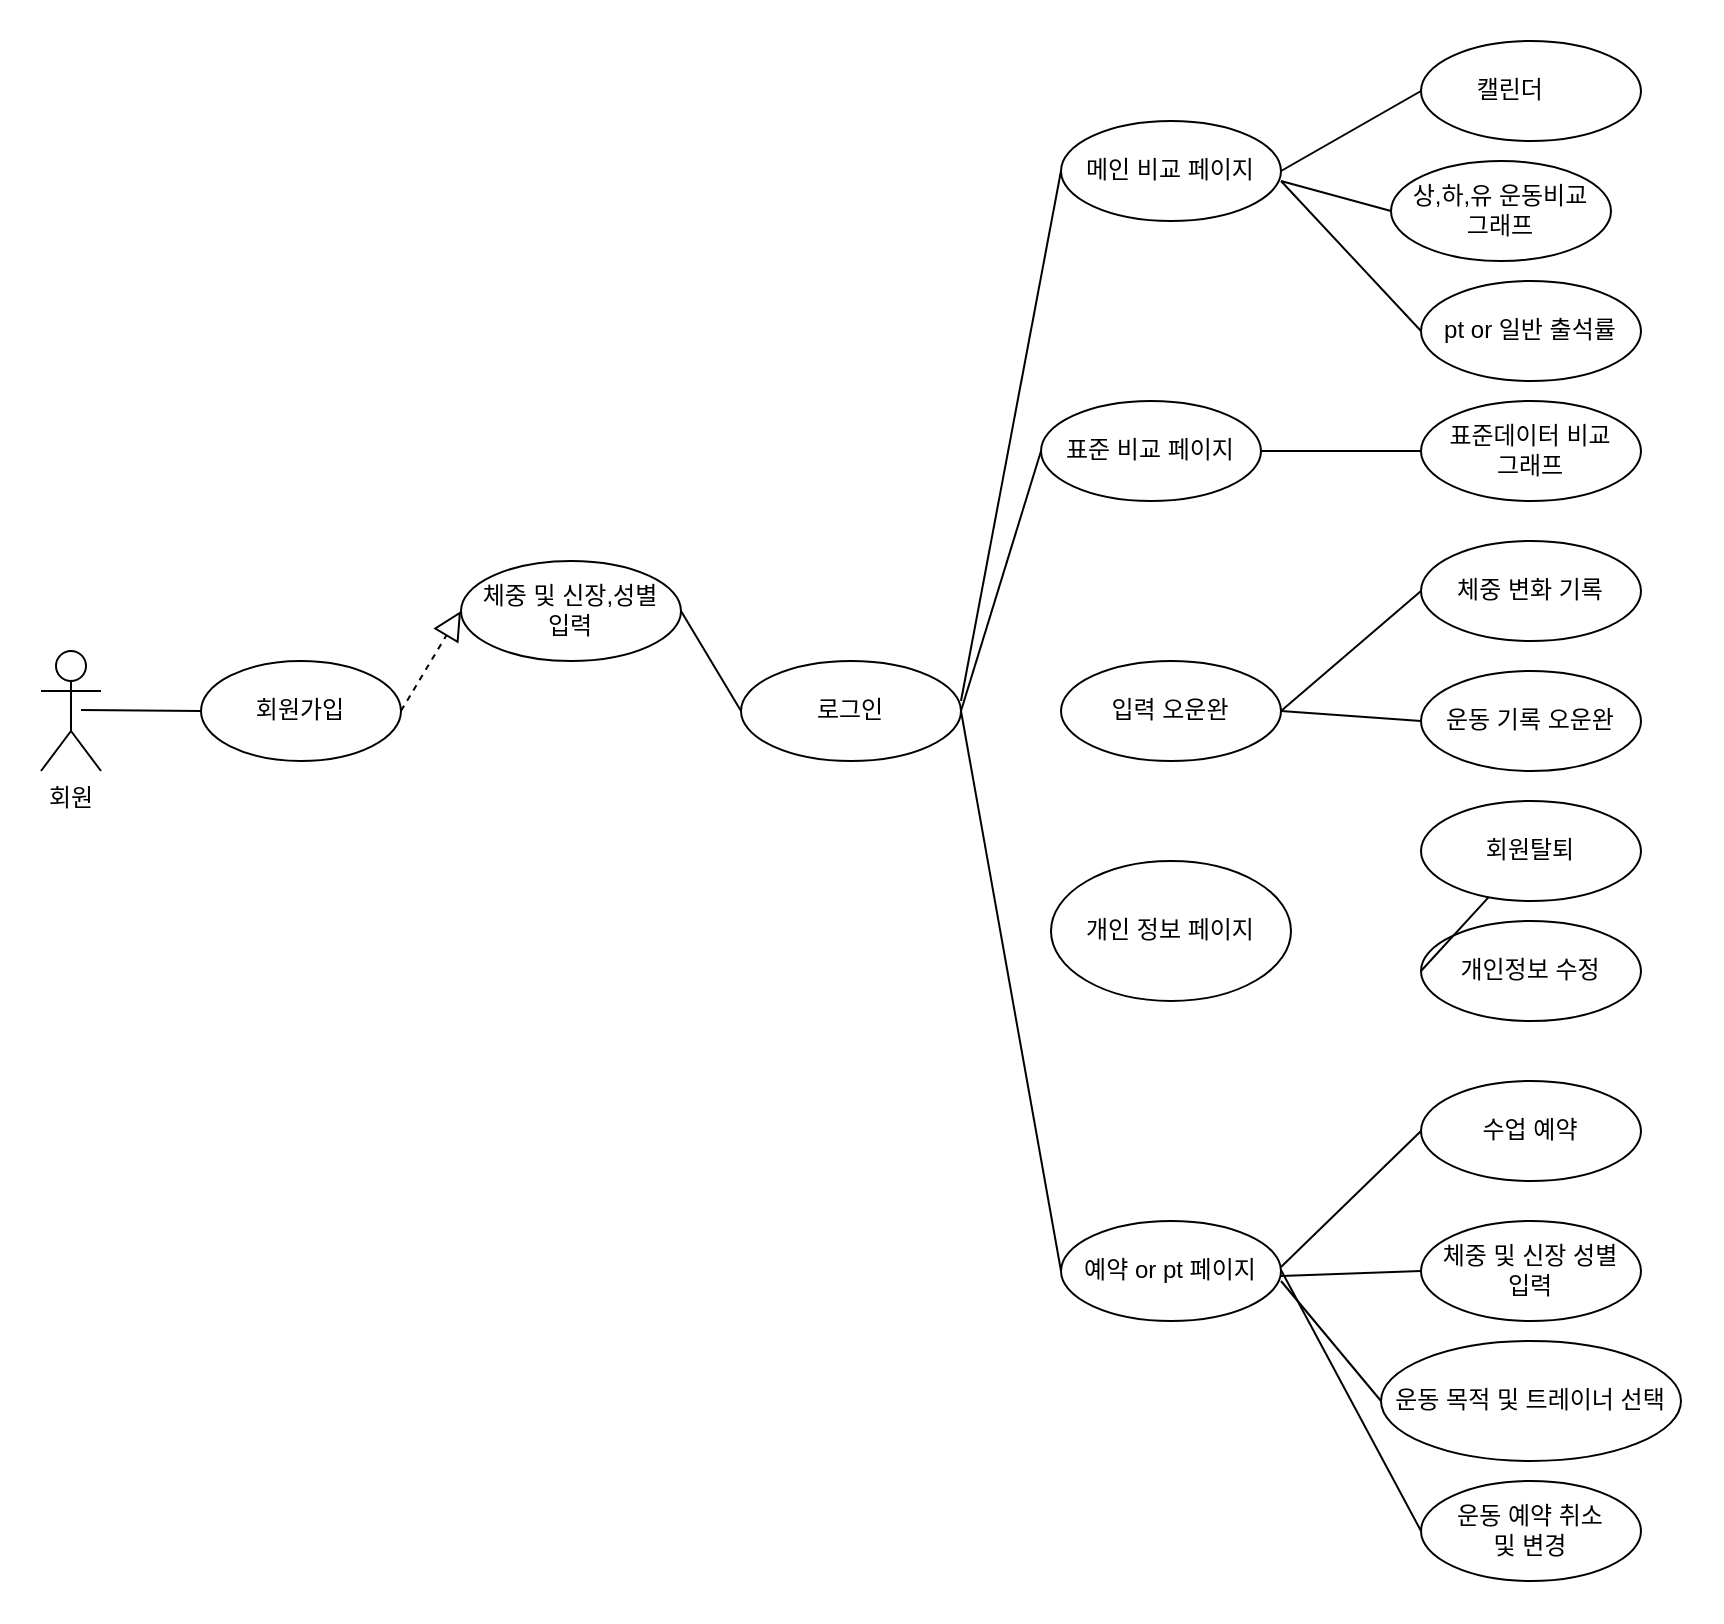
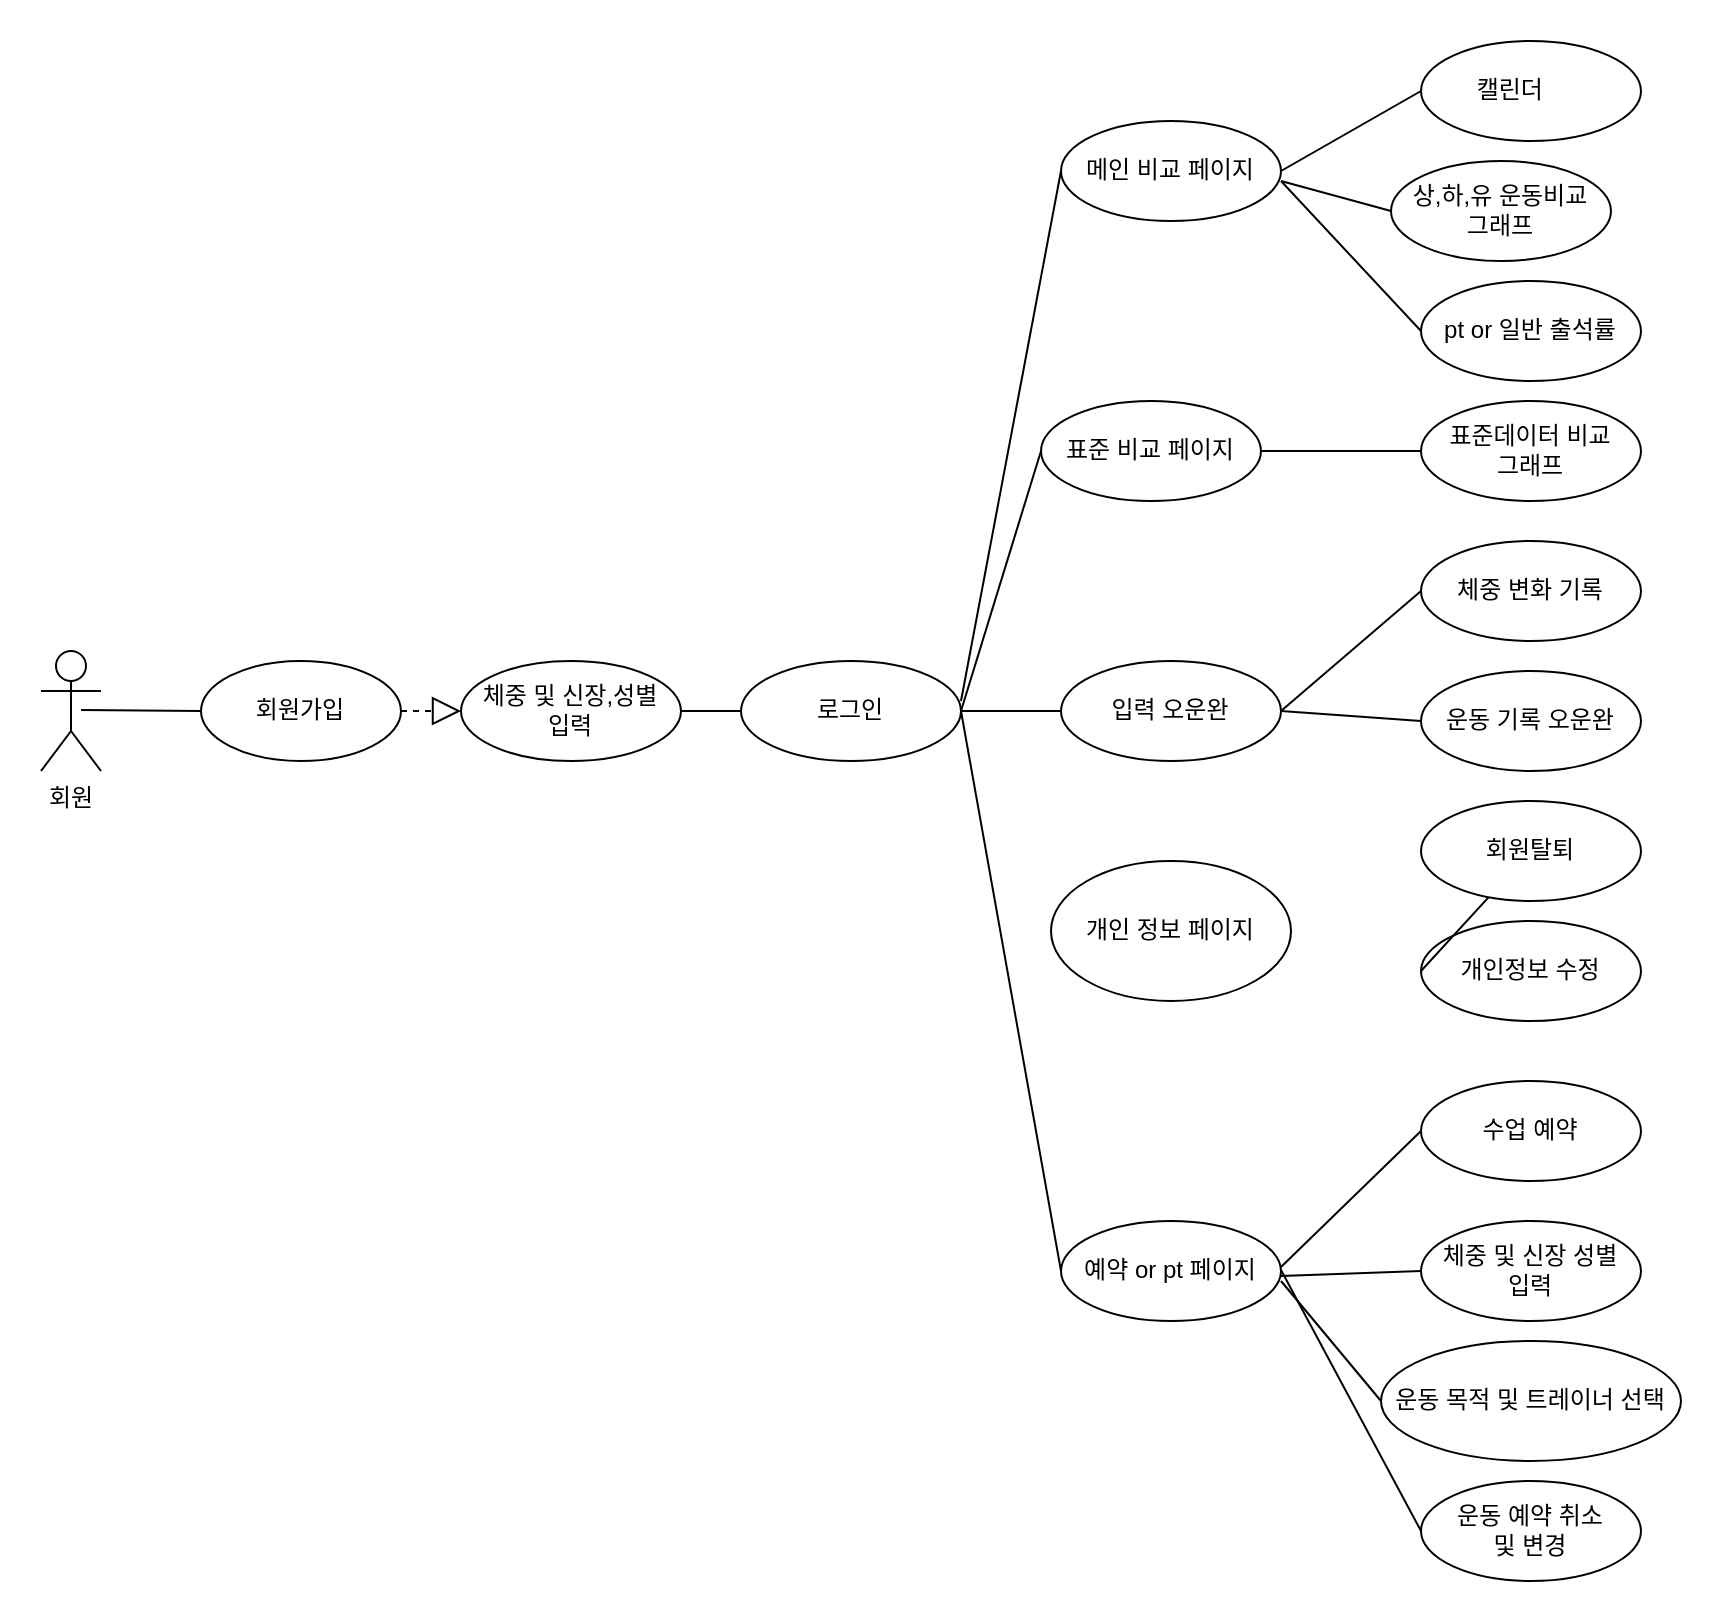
  <mxCell id="0" />
  <mxCell id="1" parent="0" />
  <mxCell id="2" value="회원" style="shape=umlActor;verticalLabelPosition=bottom;verticalAlign=top;html=1;outlineConnect=0;" parent="1" vertex="1"><mxGeometry x="20" y="325" width="30" height="60" as="geometry" /></mxCell>
  <mxCell id="3" value="회원가입" style="ellipse;whiteSpace=wrap;html=1;align=center;" parent="1" vertex="1"><mxGeometry x="100" y="330" width="100" height="50" as="geometry" /></mxCell>
- <mxCell id="4" value="체중 및 신장,성별&lt;br&gt;입력" style="ellipse;whiteSpace=wrap;html=1;align=center;" parent="1" vertex="1"><mxGeometry x="230" y="280" width="110" height="50" as="geometry" /></mxCell>
+ <mxCell id="4" value="체중 및 신장,성별&lt;br&gt;입력" style="ellipse;whiteSpace=wrap;html=1;align=center;" parent="1" vertex="1"><mxGeometry x="230" y="330" width="110" height="50" as="geometry" /></mxCell>
  <mxCell id="5" value="로그인" style="ellipse;whiteSpace=wrap;html=1;align=center;" parent="1" vertex="1"><mxGeometry x="370" y="330" width="110" height="50" as="geometry" /></mxCell>
  <mxCell id="6" value="예약 or pt 페이지" style="ellipse;whiteSpace=wrap;html=1;align=center;" parent="1" vertex="1"><mxGeometry x="530" y="610" width="110" height="50" as="geometry" /></mxCell>
  <mxCell id="7" value="입력 오운완" style="ellipse;whiteSpace=wrap;html=1;align=center;" parent="1" vertex="1"><mxGeometry x="530" y="330" width="110" height="50" as="geometry" /></mxCell>
  <mxCell id="8" value="표준 비교 페이지" style="ellipse;whiteSpace=wrap;html=1;align=center;" parent="1" vertex="1"><mxGeometry x="520" y="200" width="110" height="50" as="geometry" /></mxCell>
  <mxCell id="9" value="메인 비교 페이지" style="ellipse;whiteSpace=wrap;html=1;align=center;" parent="1" vertex="1"><mxGeometry x="530" y="60" width="110" height="50" as="geometry" /></mxCell>
  <mxCell id="10" value="pt or 일반 출석률" style="ellipse;whiteSpace=wrap;html=1;align=center;" parent="1" vertex="1"><mxGeometry x="710" y="140" width="110" height="50" as="geometry" /></mxCell>
  <mxCell id="11" value="상,하,유 운동비교&lt;br&gt;그래프" style="ellipse;whiteSpace=wrap;html=1;align=center;" parent="1" vertex="1"><mxGeometry x="695" y="80" width="110" height="50" as="geometry" /></mxCell>
  <mxCell id="12" value="캘린더&lt;span style=&quot;white-space: pre;&quot;&gt;&#09;&lt;/span&gt;" style="ellipse;whiteSpace=wrap;html=1;align=center;" parent="1" vertex="1"><mxGeometry x="710" y="20" width="110" height="50" as="geometry" /></mxCell>
  <mxCell id="13" value="표준데이터 비교&lt;br&gt;그래프" style="ellipse;whiteSpace=wrap;html=1;align=center;" parent="1" vertex="1"><mxGeometry x="710" y="200" width="110" height="50" as="geometry" /></mxCell>
  <mxCell id="14" value="체중 변화 기록" style="ellipse;whiteSpace=wrap;html=1;align=center;" parent="1" vertex="1"><mxGeometry x="710" y="270" width="110" height="50" as="geometry" /></mxCell>
  <mxCell id="15" value="개인정보 수정" style="ellipse;whiteSpace=wrap;html=1;align=center;" parent="1" vertex="1"><mxGeometry x="710" y="460" width="110" height="50" as="geometry" /></mxCell>
  <mxCell id="16" value="회원탈퇴" style="ellipse;whiteSpace=wrap;html=1;align=center;" parent="1" vertex="1"><mxGeometry x="710" y="400" width="110" height="50" as="geometry" /></mxCell>
  <mxCell id="17" value="운동 기록 오운완" style="ellipse;whiteSpace=wrap;html=1;align=center;" parent="1" vertex="1"><mxGeometry x="710" y="335" width="110" height="50" as="geometry" /></mxCell>
  <mxCell id="18" value="운동 목적 및 트레이너 선택" style="ellipse;whiteSpace=wrap;html=1;align=center;" parent="1" vertex="1"><mxGeometry x="690" y="670" width="150" height="60" as="geometry" /></mxCell>
  <mxCell id="19" value="체중 및 신장 성별&lt;br&gt;입력" style="ellipse;whiteSpace=wrap;html=1;align=center;" parent="1" vertex="1"><mxGeometry x="710" y="610" width="110" height="50" as="geometry" /></mxCell>
  <mxCell id="20" value="수업 예약" style="ellipse;whiteSpace=wrap;html=1;align=center;" parent="1" vertex="1"><mxGeometry x="710" y="540" width="110" height="50" as="geometry" /></mxCell>
  <mxCell id="21" value="" style="endArrow=none;html=1;rounded=0;" parent="1" edge="1"><mxGeometry relative="1" as="geometry"><mxPoint x="40" y="354.5" as="sourcePoint" /><mxPoint x="100" y="355" as="targetPoint" /></mxGeometry></mxCell>
  <mxCell id="22" value="" style="endArrow=block;dashed=1;endFill=0;endSize=12;html=1;rounded=0;exitX=1;exitY=0.5;exitDx=0;exitDy=0;entryX=0;entryY=0.5;entryDx=0;entryDy=0;" parent="1" source="3" target="4" edge="1"><mxGeometry width="160" relative="1" as="geometry"><mxPoint x="195" y="347" as="sourcePoint" /><mxPoint x="230" y="295" as="targetPoint" /></mxGeometry></mxCell>
  <mxCell id="23" value="" style="endArrow=none;html=1;rounded=0;entryX=1;entryY=0.5;entryDx=0;entryDy=0;" parent="1" target="4" edge="1"><mxGeometry width="50" height="50" relative="1" as="geometry"><mxPoint x="370" y="355" as="sourcePoint" /><mxPoint x="330" y="285" as="targetPoint" /></mxGeometry></mxCell>
+ <mxCell id="24" value="" style="endArrow=none;html=1;rounded=0;entryX=0;entryY=0.5;entryDx=0;entryDy=0;exitX=1;exitY=0.5;exitDx=0;exitDy=0;" parent="1" source="5" target="7" edge="1"><mxGeometry width="50" height="50" relative="1" as="geometry"><mxPoint x="350" y="440" as="sourcePoint" /><mxPoint x="390" y="375" as="targetPoint" /></mxGeometry></mxCell>
  <mxCell id="25" value="" style="endArrow=none;html=1;rounded=0;entryX=0;entryY=0.5;entryDx=0;entryDy=0;" parent="1" target="8" edge="1"><mxGeometry width="50" height="50" relative="1" as="geometry"><mxPoint x="480" y="355" as="sourcePoint" /><mxPoint x="520" y="290" as="targetPoint" /></mxGeometry></mxCell>
  <mxCell id="26" value="" style="endArrow=none;html=1;rounded=0;entryX=0;entryY=0.5;entryDx=0;entryDy=0;" parent="1" target="9" edge="1"><mxGeometry width="50" height="50" relative="1" as="geometry"><mxPoint x="480" y="350" as="sourcePoint" /><mxPoint x="410" y="395" as="targetPoint" /></mxGeometry></mxCell>
  <mxCell id="27" value="" style="endArrow=none;html=1;rounded=0;entryX=1;entryY=0.5;entryDx=0;entryDy=0;exitX=0;exitY=0.5;exitDx=0;exitDy=0;" parent="1" source="6" target="5" edge="1"><mxGeometry width="50" height="50" relative="1" as="geometry"><mxPoint x="380" y="470" as="sourcePoint" /><mxPoint x="420" y="405" as="targetPoint" /></mxGeometry></mxCell>
  <mxCell id="28" value="" style="endArrow=none;html=1;rounded=0;entryX=0;entryY=0.5;entryDx=0;entryDy=0;" parent="1" target="12" edge="1"><mxGeometry width="50" height="50" relative="1" as="geometry"><mxPoint x="640" y="85" as="sourcePoint" /><mxPoint x="680" y="20" as="targetPoint" /></mxGeometry></mxCell>
  <mxCell id="29" value="" style="endArrow=none;html=1;rounded=0;entryX=0;entryY=0.5;entryDx=0;entryDy=0;exitX=0;exitY=0.5;exitDx=0;exitDy=0;" parent="1" source="11" edge="1"><mxGeometry width="50" height="50" relative="1" as="geometry"><mxPoint x="600" y="155" as="sourcePoint" /><mxPoint x="640" y="90" as="targetPoint" /></mxGeometry></mxCell>
  <mxCell id="30" value="" style="endArrow=none;html=1;rounded=0;entryX=0;entryY=0.5;entryDx=0;entryDy=0;exitX=0;exitY=0.5;exitDx=0;exitDy=0;" parent="1" source="10" edge="1"><mxGeometry width="50" height="50" relative="1" as="geometry"><mxPoint x="600" y="155" as="sourcePoint" /><mxPoint x="640" y="90" as="targetPoint" /></mxGeometry></mxCell>
  <mxCell id="31" value="" style="endArrow=none;html=1;rounded=0;entryX=0;entryY=0.5;entryDx=0;entryDy=0;" parent="1" target="13" edge="1"><mxGeometry width="50" height="50" relative="1" as="geometry"><mxPoint x="630" y="225" as="sourcePoint" /><mxPoint x="670" y="160" as="targetPoint" /></mxGeometry></mxCell>
  <mxCell id="32" value="" style="endArrow=none;html=1;rounded=0;" parent="1" edge="1"><mxGeometry width="50" height="50" relative="1" as="geometry"><mxPoint x="640" y="355" as="sourcePoint" /><mxPoint x="710" y="295" as="targetPoint" /></mxGeometry></mxCell>
  <mxCell id="33" value="" style="endArrow=none;html=1;rounded=0;entryX=0;entryY=0.5;entryDx=0;entryDy=0;" parent="1" target="39" edge="1"><mxGeometry width="50" height="50" relative="1" as="geometry"><mxPoint x="640" y="634.5" as="sourcePoint" /><mxPoint x="710" y="634.5" as="targetPoint" /></mxGeometry></mxCell>
  <mxCell id="34" value="" style="endArrow=none;html=1;rounded=0;entryX=0;entryY=0.5;entryDx=0;entryDy=0;" parent="1" target="17" edge="1"><mxGeometry width="50" height="50" relative="1" as="geometry"><mxPoint x="640" y="355" as="sourcePoint" /><mxPoint x="680" y="290" as="targetPoint" /></mxGeometry></mxCell>
  <mxCell id="35" value="" style="endArrow=none;html=1;rounded=0;exitX=0;exitY=0.5;exitDx=0;exitDy=0;" parent="1" source="15" edge="1" target="16"><mxGeometry width="50" height="50" relative="1" as="geometry"><mxPoint x="600" y="425" as="sourcePoint" /><mxPoint x="640" y="350" as="targetPoint" /></mxGeometry></mxCell>
  <mxCell id="36" value="" style="endArrow=none;html=1;rounded=0;entryX=0;entryY=0.5;entryDx=0;entryDy=0;" parent="1" target="20" edge="1"><mxGeometry width="50" height="50" relative="1" as="geometry"><mxPoint x="640" y="633" as="sourcePoint" /><mxPoint x="680" y="568" as="targetPoint" /></mxGeometry></mxCell>
  <mxCell id="37" value="" style="endArrow=none;html=1;rounded=0;entryX=0;entryY=0.5;entryDx=0;entryDy=0;" parent="1" target="19" edge="1"><mxGeometry width="50" height="50" relative="1" as="geometry"><mxPoint x="640" y="637.5" as="sourcePoint" /><mxPoint x="680" y="572.5" as="targetPoint" /></mxGeometry></mxCell>
  <mxCell id="38" value="" style="endArrow=none;html=1;rounded=0;entryX=0;entryY=0.5;entryDx=0;entryDy=0;exitX=0;exitY=0.5;exitDx=0;exitDy=0;" parent="1" source="18" edge="1"><mxGeometry width="50" height="50" relative="1" as="geometry"><mxPoint x="600" y="705" as="sourcePoint" /><mxPoint x="640" y="640" as="targetPoint" /></mxGeometry></mxCell>
  <mxCell id="39" value="운동 예약 취소&lt;br&gt;및 변경" style="ellipse;whiteSpace=wrap;html=1;align=center;" parent="1" vertex="1"><mxGeometry x="710" y="740" width="110" height="50" as="geometry" /></mxCell>
  <mxCell id="40" value="개인 정보 페이지" style="ellipse;whiteSpace=wrap;html=1;" vertex="1" parent="1"><mxGeometry x="525" y="430" width="120" height="70" as="geometry" /></mxCell>
